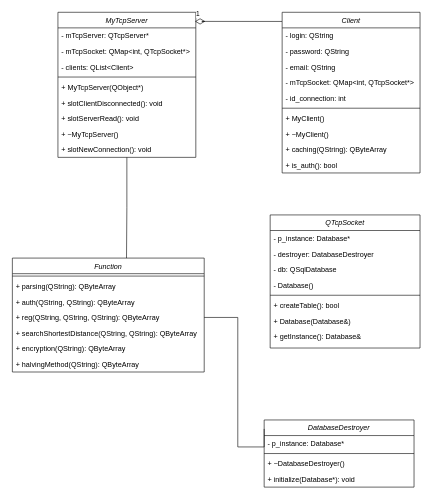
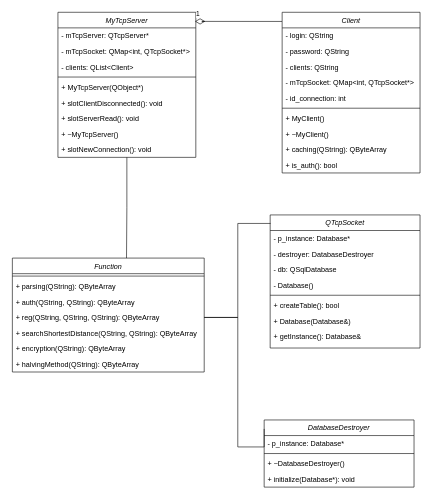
  <mxCell id="0" />
  <mxCell id="1" parent="0" />
  <mxCell id="2" value="MyTcpServer" style="swimlane;fontStyle=2;align=center;verticalAlign=top;childLayout=stackLayout;horizontal=1;startSize=26;horizontalStack=0;resizeParent=1;resizeLast=0;collapsible=1;marginBottom=0;rounded=0;shadow=0;strokeWidth=1;" parent="1" vertex="1"><mxGeometry x="96" y="20" width="230" height="242" as="geometry"><mxRectangle x="230" y="140" width="160" height="26" as="alternateBounds" /></mxGeometry></mxCell>
  <mxCell id="3" value="- mTcpServer: QTcpServer*" style="text;align=left;verticalAlign=top;spacingLeft=4;spacingRight=4;overflow=hidden;rotatable=0;points=[[0,0.5],[1,0.5]];portConstraint=eastwest;" parent="2" vertex="1"><mxGeometry y="26" width="230" height="26" as="geometry" /></mxCell>
  <mxCell id="4" value="- mTcpSocket: QMap&lt;int, QTcpSocket*&gt;" style="text;align=left;verticalAlign=top;spacingLeft=4;spacingRight=4;overflow=hidden;rotatable=0;points=[[0,0.5],[1,0.5]];portConstraint=eastwest;rounded=0;shadow=0;html=0;" parent="2" vertex="1"><mxGeometry y="52" width="230" height="26" as="geometry" /></mxCell>
  <mxCell id="5" value="- clients: QList&lt;Client&gt;" style="text;align=left;verticalAlign=top;spacingLeft=4;spacingRight=4;overflow=hidden;rotatable=0;points=[[0,0.5],[1,0.5]];portConstraint=eastwest;rounded=0;shadow=0;html=0;" parent="2" vertex="1"><mxGeometry y="78" width="230" height="26" as="geometry" /></mxCell>
  <mxCell id="6" value="" style="line;html=1;strokeWidth=1;align=left;verticalAlign=middle;spacingTop=-1;spacingLeft=3;spacingRight=3;rotatable=0;labelPosition=right;points=[];portConstraint=eastwest;" parent="2" vertex="1"><mxGeometry y="104" width="230" height="8" as="geometry" /></mxCell>
  <mxCell id="7" value="+ MyTcpServer(QObject*)  " style="text;align=left;verticalAlign=top;spacingLeft=4;spacingRight=4;overflow=hidden;rotatable=0;points=[[0,0.5],[1,0.5]];portConstraint=eastwest;" parent="2" vertex="1"><mxGeometry y="112" width="230" height="26" as="geometry" /></mxCell>
  <mxCell id="8" value="+ slotClientDisconnected(): void  " style="text;align=left;verticalAlign=top;spacingLeft=4;spacingRight=4;overflow=hidden;rotatable=0;points=[[0,0.5],[1,0.5]];portConstraint=eastwest;" parent="2" vertex="1"><mxGeometry y="138" width="230" height="26" as="geometry" /></mxCell>
  <mxCell id="9" value="+ slotServerRead(): void  " style="text;align=left;verticalAlign=top;spacingLeft=4;spacingRight=4;overflow=hidden;rotatable=0;points=[[0,0.5],[1,0.5]];portConstraint=eastwest;" parent="2" vertex="1"><mxGeometry y="164" width="230" height="26" as="geometry" /></mxCell>
  <mxCell id="10" value="+ ~MyTcpServer()  " style="text;align=left;verticalAlign=top;spacingLeft=4;spacingRight=4;overflow=hidden;rotatable=0;points=[[0,0.5],[1,0.5]];portConstraint=eastwest;" parent="2" vertex="1"><mxGeometry y="190" width="230" height="26" as="geometry" /></mxCell>
  <mxCell id="11" value="+ slotNewConnection(): void  " style="text;align=left;verticalAlign=top;spacingLeft=4;spacingRight=4;overflow=hidden;rotatable=0;points=[[0,0.5],[1,0.5]];portConstraint=eastwest;" parent="2" vertex="1"><mxGeometry y="216" width="230" height="26" as="geometry" /></mxCell>
  <mxCell id="12" value="Client" style="swimlane;fontStyle=2;align=center;verticalAlign=top;childLayout=stackLayout;horizontal=1;startSize=26;horizontalStack=0;resizeParent=1;resizeLast=0;collapsible=1;marginBottom=0;rounded=0;shadow=0;strokeWidth=1;" parent="1" vertex="1"><mxGeometry x="470" y="20" width="230" height="268" as="geometry"><mxRectangle x="230" y="140" width="160" height="26" as="alternateBounds" /></mxGeometry></mxCell>
  <mxCell id="13" value="- login: QString" style="text;align=left;verticalAlign=top;spacingLeft=4;spacingRight=4;overflow=hidden;rotatable=0;points=[[0,0.5],[1,0.5]];portConstraint=eastwest;" parent="12" vertex="1"><mxGeometry y="26" width="230" height="26" as="geometry" /></mxCell>
  <mxCell id="14" value="- password: QString" style="text;align=left;verticalAlign=top;spacingLeft=4;spacingRight=4;overflow=hidden;rotatable=0;points=[[0,0.5],[1,0.5]];portConstraint=eastwest;" vertex="1" parent="12"><mxGeometry y="52" width="230" height="26" as="geometry" /></mxCell>
- <mxCell id="15" value="- email: QString" style="text;align=left;verticalAlign=top;spacingLeft=4;spacingRight=4;overflow=hidden;rotatable=0;points=[[0,0.5],[1,0.5]];portConstraint=eastwest;" vertex="1" parent="12"><mxGeometry y="78" width="230" height="26" as="geometry" /></mxCell>
+ <mxCell id="15" value="- clients: QString" style="text;align=left;verticalAlign=top;spacingLeft=4;spacingRight=4;overflow=hidden;rotatable=0;points=[[0,0.5],[1,0.5]];portConstraint=eastwest;" vertex="1" parent="12"><mxGeometry y="78" width="230" height="26" as="geometry" /></mxCell>
  <mxCell id="16" value="- mTcpSocket: QMap&lt;int, QTcpSocket*&gt;" style="text;align=left;verticalAlign=top;spacingLeft=4;spacingRight=4;overflow=hidden;rotatable=0;points=[[0,0.5],[1,0.5]];portConstraint=eastwest;rounded=0;shadow=0;html=0;" parent="12" vertex="1"><mxGeometry y="104" width="230" height="26" as="geometry" /></mxCell>
  <mxCell id="17" value="- id_connection: int" style="text;align=left;verticalAlign=top;spacingLeft=4;spacingRight=4;overflow=hidden;rotatable=0;points=[[0,0.5],[1,0.5]];portConstraint=eastwest;rounded=0;shadow=0;html=0;" parent="12" vertex="1"><mxGeometry y="130" width="230" height="26" as="geometry" /></mxCell>
  <mxCell id="18" value="" style="line;html=1;strokeWidth=1;align=left;verticalAlign=middle;spacingTop=-1;spacingLeft=3;spacingRight=3;rotatable=0;labelPosition=right;points=[];portConstraint=eastwest;" parent="12" vertex="1"><mxGeometry y="156" width="230" height="8" as="geometry" /></mxCell>
  <mxCell id="19" value="+ MyClient() " style="text;align=left;verticalAlign=top;spacingLeft=4;spacingRight=4;overflow=hidden;rotatable=0;points=[[0,0.5],[1,0.5]];portConstraint=eastwest;" parent="12" vertex="1"><mxGeometry y="164" width="230" height="26" as="geometry" /></mxCell>
  <mxCell id="20" value="+ ~MyClient()  " style="text;align=left;verticalAlign=top;spacingLeft=4;spacingRight=4;overflow=hidden;rotatable=0;points=[[0,0.5],[1,0.5]];portConstraint=eastwest;" parent="12" vertex="1"><mxGeometry y="190" width="230" height="26" as="geometry" /></mxCell>
  <mxCell id="21" value="+ caching(QString): QByteArray  " style="text;align=left;verticalAlign=top;spacingLeft=4;spacingRight=4;overflow=hidden;rotatable=0;points=[[0,0.5],[1,0.5]];portConstraint=eastwest;" parent="12" vertex="1"><mxGeometry y="216" width="230" height="26" as="geometry" /></mxCell>
  <mxCell id="22" value="+ is_auth(): bool  " style="text;align=left;verticalAlign=top;spacingLeft=4;spacingRight=4;overflow=hidden;rotatable=0;points=[[0,0.5],[1,0.5]];portConstraint=eastwest;" parent="12" vertex="1"><mxGeometry y="242" width="230" height="26" as="geometry" /></mxCell>
  <mxCell id="23" value="Function" style="swimlane;fontStyle=2;align=center;verticalAlign=top;childLayout=stackLayout;horizontal=1;startSize=26;horizontalStack=0;resizeParent=1;resizeLast=0;collapsible=1;marginBottom=0;rounded=0;shadow=0;strokeWidth=1;" parent="1" vertex="1"><mxGeometry x="20" y="430" width="320" height="190" as="geometry"><mxRectangle x="230" y="140" width="160" height="26" as="alternateBounds" /></mxGeometry></mxCell>
  <mxCell id="24" value="" style="line;html=1;strokeWidth=1;align=left;verticalAlign=middle;spacingTop=-1;spacingLeft=3;spacingRight=3;rotatable=0;labelPosition=right;points=[];portConstraint=eastwest;" parent="23" vertex="1"><mxGeometry y="26" width="320" height="8" as="geometry" /></mxCell>
  <mxCell id="25" value="+ parsing(QString): QByteArray  " style="text;align=left;verticalAlign=top;spacingLeft=4;spacingRight=4;overflow=hidden;rotatable=0;points=[[0,0.5],[1,0.5]];portConstraint=eastwest;" parent="23" vertex="1"><mxGeometry y="34" width="320" height="26" as="geometry" /></mxCell>
  <mxCell id="26" value="+ auth(QString, QString): QByteArray  " style="text;align=left;verticalAlign=top;spacingLeft=4;spacingRight=4;overflow=hidden;rotatable=0;points=[[0,0.5],[1,0.5]];portConstraint=eastwest;" parent="23" vertex="1"><mxGeometry y="60" width="320" height="26" as="geometry" /></mxCell>
  <mxCell id="27" value="+ reg(QString, QString, QString): QByteArray  " style="text;align=left;verticalAlign=top;spacingLeft=4;spacingRight=4;overflow=hidden;rotatable=0;points=[[0,0.5],[1,0.5]];portConstraint=eastwest;" parent="23" vertex="1"><mxGeometry y="86" width="320" height="26" as="geometry" /></mxCell>
  <mxCell id="28" value="+ searchShortestDistance(QString, QString): QByteArray  " style="text;align=left;verticalAlign=top;spacingLeft=4;spacingRight=4;overflow=hidden;rotatable=0;points=[[0,0.5],[1,0.5]];portConstraint=eastwest;" parent="23" vertex="1"><mxGeometry y="112" width="320" height="26" as="geometry" /></mxCell>
  <mxCell id="29" value="+ encryption(QString): QByteArray  " style="text;align=left;verticalAlign=top;spacingLeft=4;spacingRight=4;overflow=hidden;rotatable=0;points=[[0,0.5],[1,0.5]];portConstraint=eastwest;" vertex="1" parent="23"><mxGeometry y="138" width="320" height="26" as="geometry" /></mxCell>
  <mxCell id="30" value="+ halvingMethod(QString): QByteArray  " style="text;align=left;verticalAlign=top;spacingLeft=4;spacingRight=4;overflow=hidden;rotatable=0;points=[[0,0.5],[1,0.5]];portConstraint=eastwest;" vertex="1" parent="23"><mxGeometry y="164" width="320" height="26" as="geometry" /></mxCell>
  <mxCell id="31" value="QTcpSocket" style="swimlane;fontStyle=2;align=center;verticalAlign=top;childLayout=stackLayout;horizontal=1;startSize=26;horizontalStack=0;resizeParent=1;resizeLast=0;collapsible=1;marginBottom=0;rounded=0;shadow=0;strokeWidth=1;" parent="1" vertex="1"><mxGeometry x="450" y="358" width="250" height="222" as="geometry"><mxRectangle x="230" y="140" width="160" height="26" as="alternateBounds" /></mxGeometry></mxCell>
  <mxCell id="32" value="- p_instance: Database*&#10;  " style="text;align=left;verticalAlign=top;spacingLeft=4;spacingRight=4;overflow=hidden;rotatable=0;points=[[0,0.5],[1,0.5]];portConstraint=eastwest;" parent="31" vertex="1"><mxGeometry y="26" width="250" height="26" as="geometry" /></mxCell>
  <mxCell id="33" value="- destroyer: DatabaseDestroyer " style="text;align=left;verticalAlign=top;spacingLeft=4;spacingRight=4;overflow=hidden;rotatable=0;points=[[0,0.5],[1,0.5]];portConstraint=eastwest;" parent="31" vertex="1"><mxGeometry y="52" width="250" height="26" as="geometry" /></mxCell>
  <mxCell id="34" value="- db: QSqlDatabase " style="text;align=left;verticalAlign=top;spacingLeft=4;spacingRight=4;overflow=hidden;rotatable=0;points=[[0,0.5],[1,0.5]];portConstraint=eastwest;" parent="31" vertex="1"><mxGeometry y="78" width="250" height="26" as="geometry" /></mxCell>
  <mxCell id="35" value="- Database() " style="text;align=left;verticalAlign=top;spacingLeft=4;spacingRight=4;overflow=hidden;rotatable=0;points=[[0,0.5],[1,0.5]];portConstraint=eastwest;" parent="31" vertex="1"><mxGeometry y="104" width="250" height="26" as="geometry" /></mxCell>
  <mxCell id="36" value="" style="line;html=1;strokeWidth=1;align=left;verticalAlign=middle;spacingTop=-1;spacingLeft=3;spacingRight=3;rotatable=0;labelPosition=right;points=[];portConstraint=eastwest;" parent="31" vertex="1"><mxGeometry y="130" width="250" height="8" as="geometry" /></mxCell>
  <mxCell id="37" value="+ createTable(): bool  " style="text;align=left;verticalAlign=top;spacingLeft=4;spacingRight=4;overflow=hidden;rotatable=0;points=[[0,0.5],[1,0.5]];portConstraint=eastwest;" parent="31" vertex="1"><mxGeometry y="138" width="250" height="26" as="geometry" /></mxCell>
  <mxCell id="38" value="+ Database(Database&amp;)  " style="text;align=left;verticalAlign=top;spacingLeft=4;spacingRight=4;overflow=hidden;rotatable=0;points=[[0,0.5],[1,0.5]];portConstraint=eastwest;" parent="31" vertex="1"><mxGeometry y="164" width="250" height="26" as="geometry" /></mxCell>
  <mxCell id="39" value="+ getInstance(): Database&amp;  " style="text;align=left;verticalAlign=top;spacingLeft=4;spacingRight=4;overflow=hidden;rotatable=0;points=[[0,0.5],[1,0.5]];portConstraint=eastwest;" parent="31" vertex="1"><mxGeometry y="190" width="250" height="26" as="geometry" /></mxCell>
  <mxCell id="40" value="DatabaseDestroyer" style="swimlane;fontStyle=2;align=center;verticalAlign=top;childLayout=stackLayout;horizontal=1;startSize=26;horizontalStack=0;resizeParent=1;resizeLast=0;collapsible=1;marginBottom=0;rounded=0;shadow=0;strokeWidth=1;" parent="1" vertex="1"><mxGeometry x="440" y="700" width="250" height="112" as="geometry"><mxRectangle x="230" y="140" width="160" height="26" as="alternateBounds" /></mxGeometry></mxCell>
  <mxCell id="41" value="- p_instance: Database*&#10;  " style="text;align=left;verticalAlign=top;spacingLeft=4;spacingRight=4;overflow=hidden;rotatable=0;points=[[0,0.5],[1,0.5]];portConstraint=eastwest;" parent="40" vertex="1"><mxGeometry y="26" width="250" height="26" as="geometry" /></mxCell>
  <mxCell id="42" value="" style="line;html=1;strokeWidth=1;align=left;verticalAlign=middle;spacingTop=-1;spacingLeft=3;spacingRight=3;rotatable=0;labelPosition=right;points=[];portConstraint=eastwest;" parent="40" vertex="1"><mxGeometry y="52" width="250" height="8" as="geometry" /></mxCell>
  <mxCell id="43" value="+ ~DatabaseDestroyer()  " style="text;align=left;verticalAlign=top;spacingLeft=4;spacingRight=4;overflow=hidden;rotatable=0;points=[[0,0.5],[1,0.5]];portConstraint=eastwest;" parent="40" vertex="1"><mxGeometry y="60" width="250" height="26" as="geometry" /></mxCell>
  <mxCell id="44" value="+ initialize(Database*): void  " style="text;align=left;verticalAlign=top;spacingLeft=4;spacingRight=4;overflow=hidden;rotatable=0;points=[[0,0.5],[1,0.5]];portConstraint=eastwest;" parent="40" vertex="1"><mxGeometry y="86" width="250" height="26" as="geometry" /></mxCell>
  <mxCell id="45" value="1" style="endArrow=none;html=1;endSize=12;startArrow=diamondThin;startSize=14;startFill=0;edgeStyle=orthogonalEdgeStyle;align=left;verticalAlign=bottom;rounded=0;exitX=0.994;exitY=0.063;exitDx=0;exitDy=0;exitPerimeter=0;endFill=0;entryX=-0.001;entryY=0.057;entryDx=0;entryDy=0;entryPerimeter=0;" parent="1" source="2" target="12" edge="1"><mxGeometry x="-1" y="3" relative="1" as="geometry"><mxPoint x="340" y="3.518" as="sourcePoint" /><mxPoint x="436" y="50" as="targetPoint" /><Array as="points"><mxPoint x="336" y="35" /><mxPoint x="416" y="35" /></Array></mxGeometry></mxCell>
  <mxCell id="46" style="edgeStyle=orthogonalEdgeStyle;rounded=0;orthogonalLoop=1;jettySize=auto;html=1;entryX=0.595;entryY=0;entryDx=0;entryDy=0;entryPerimeter=0;endArrow=none;endFill=0;" edge="1" parent="1" source="2" target="23"><mxGeometry relative="1" as="geometry" /></mxCell>
+ <mxCell id="47" style="edgeStyle=orthogonalEdgeStyle;rounded=0;orthogonalLoop=1;jettySize=auto;html=1;entryX=0.003;entryY=0.064;entryDx=0;entryDy=0;entryPerimeter=0;endArrow=none;endFill=0;" edge="1" parent="1" source="27" target="31"><mxGeometry relative="1" as="geometry"><Array as="points"><mxPoint x="396" y="529" /><mxPoint x="396" y="372" /></Array></mxGeometry></mxCell>
  <mxCell id="48" style="edgeStyle=orthogonalEdgeStyle;rounded=0;orthogonalLoop=1;jettySize=auto;html=1;entryX=0;entryY=0.133;entryDx=0;entryDy=0;entryPerimeter=0;endArrow=none;endFill=0;" edge="1" parent="1" source="27" target="40"><mxGeometry relative="1" as="geometry"><Array as="points"><mxPoint x="396" y="529" /><mxPoint x="396" y="745" /></Array></mxGeometry></mxCell>
